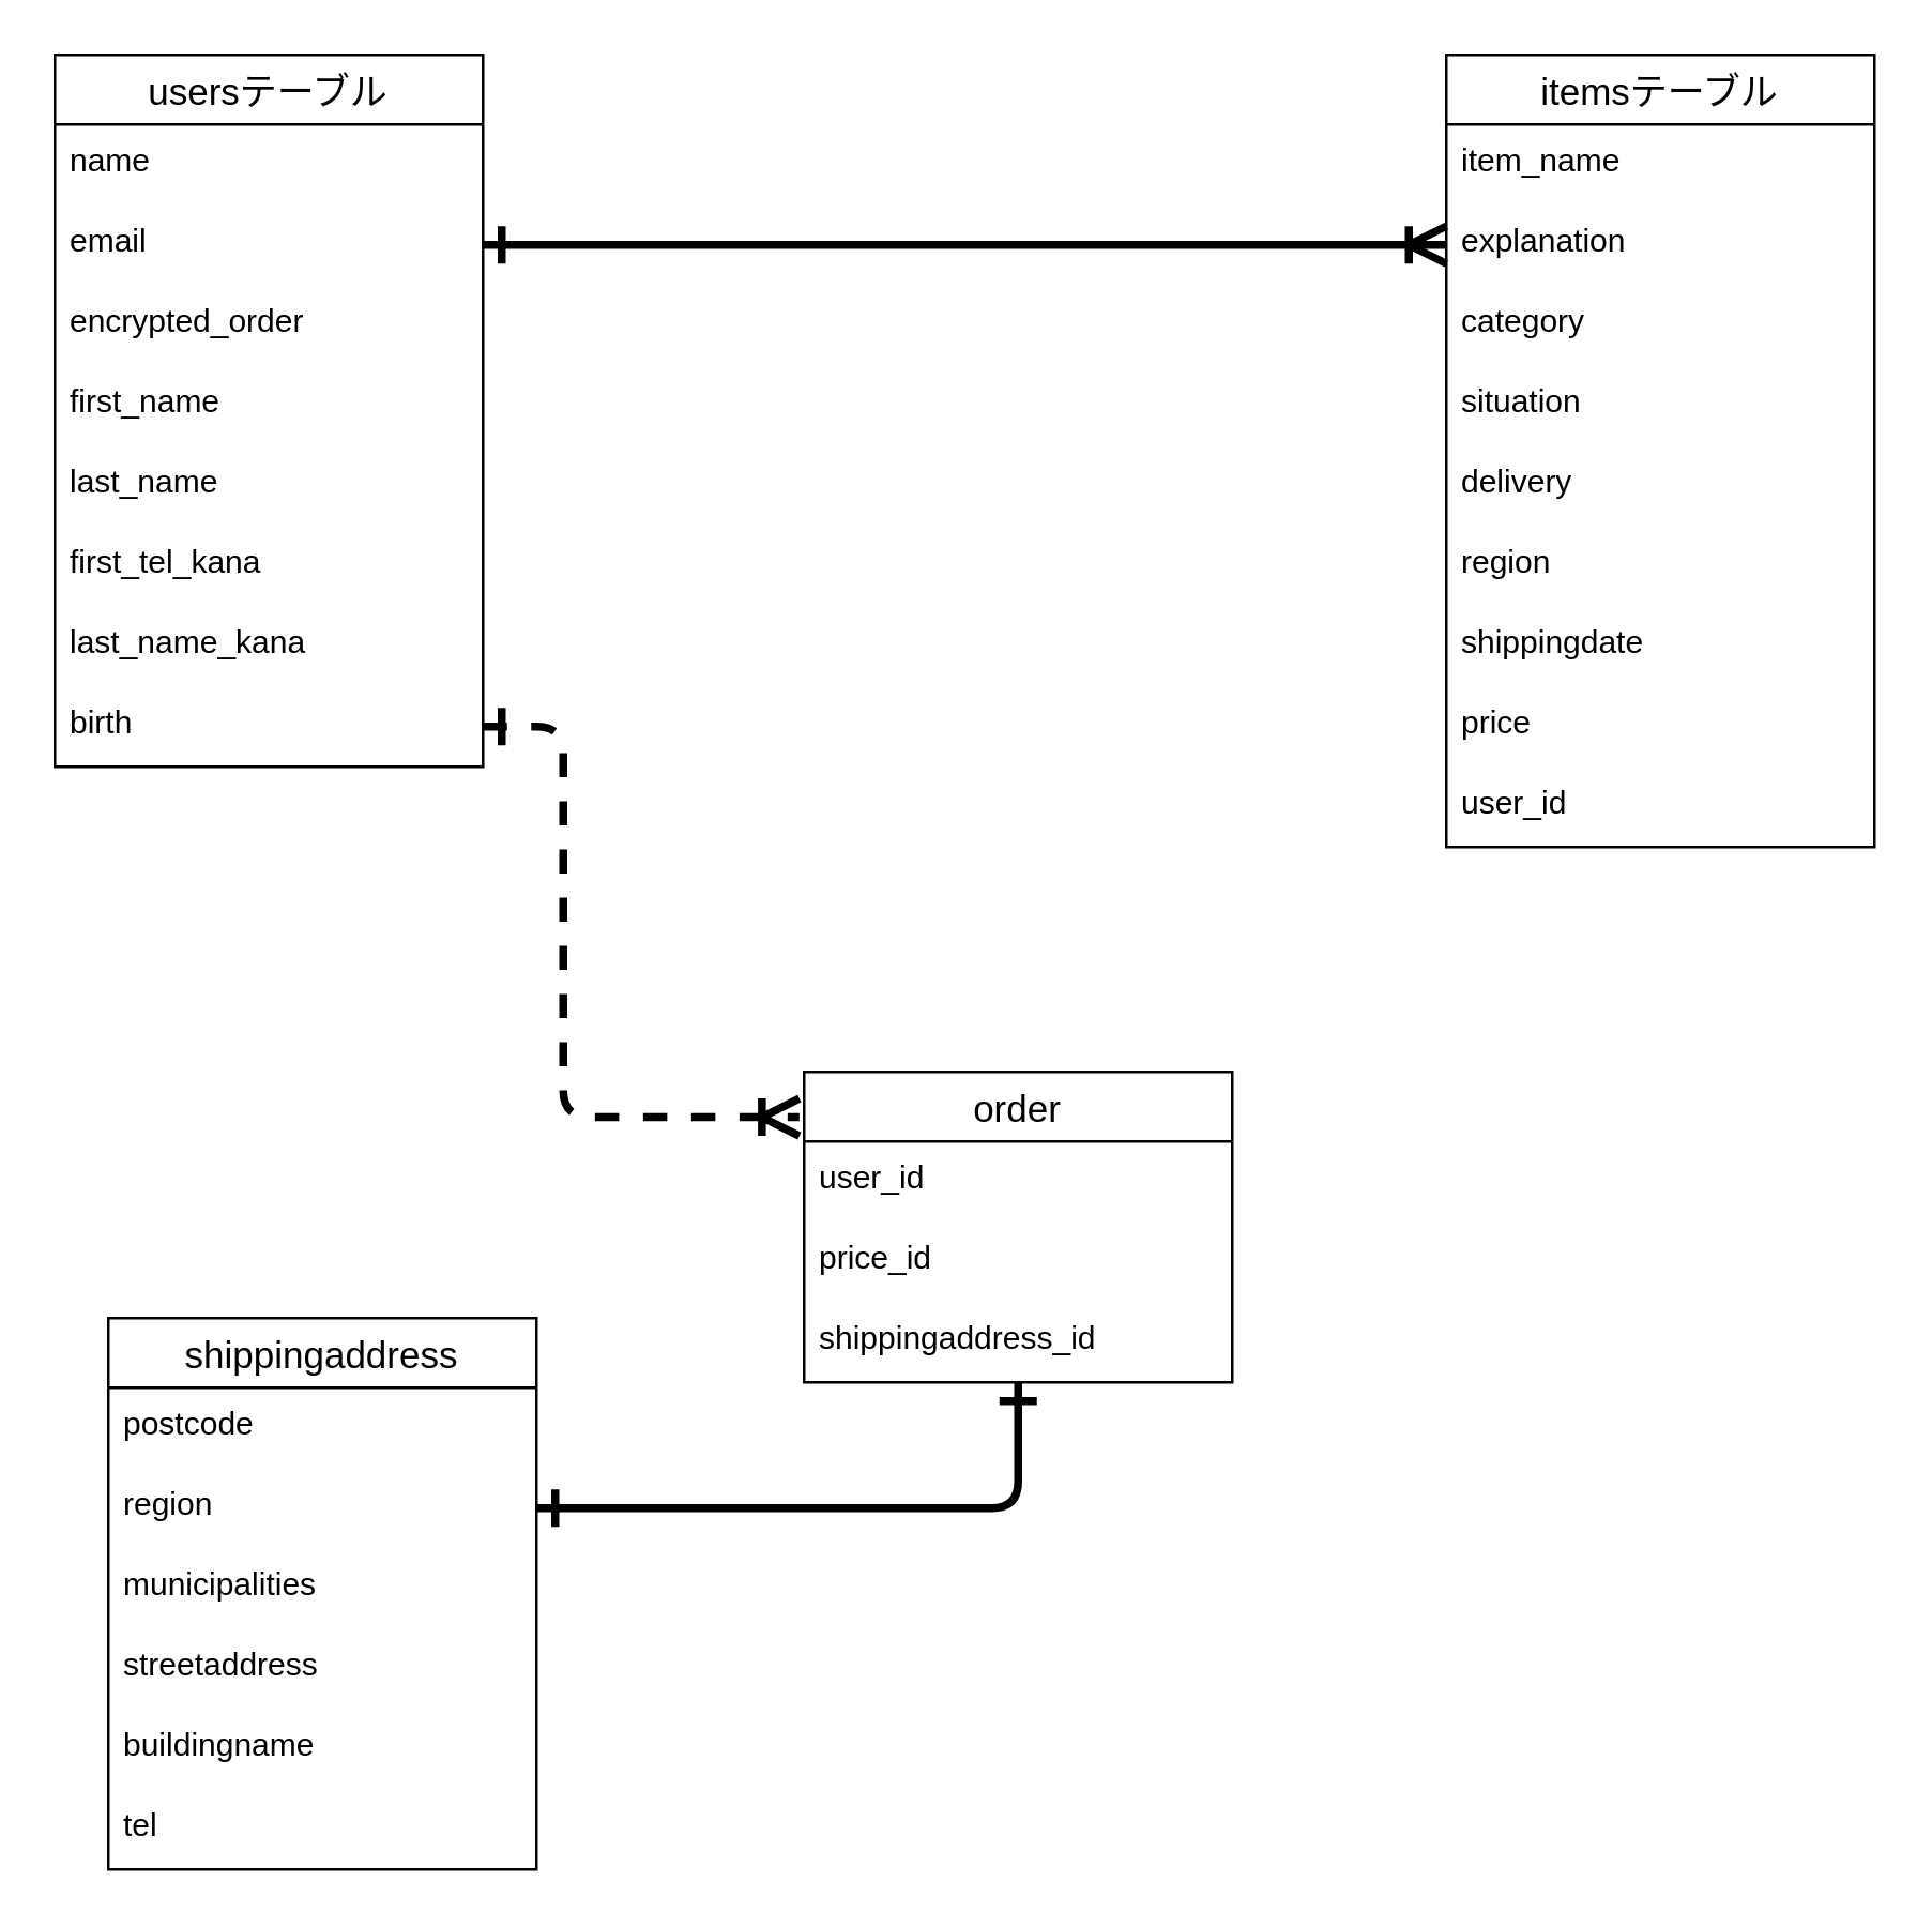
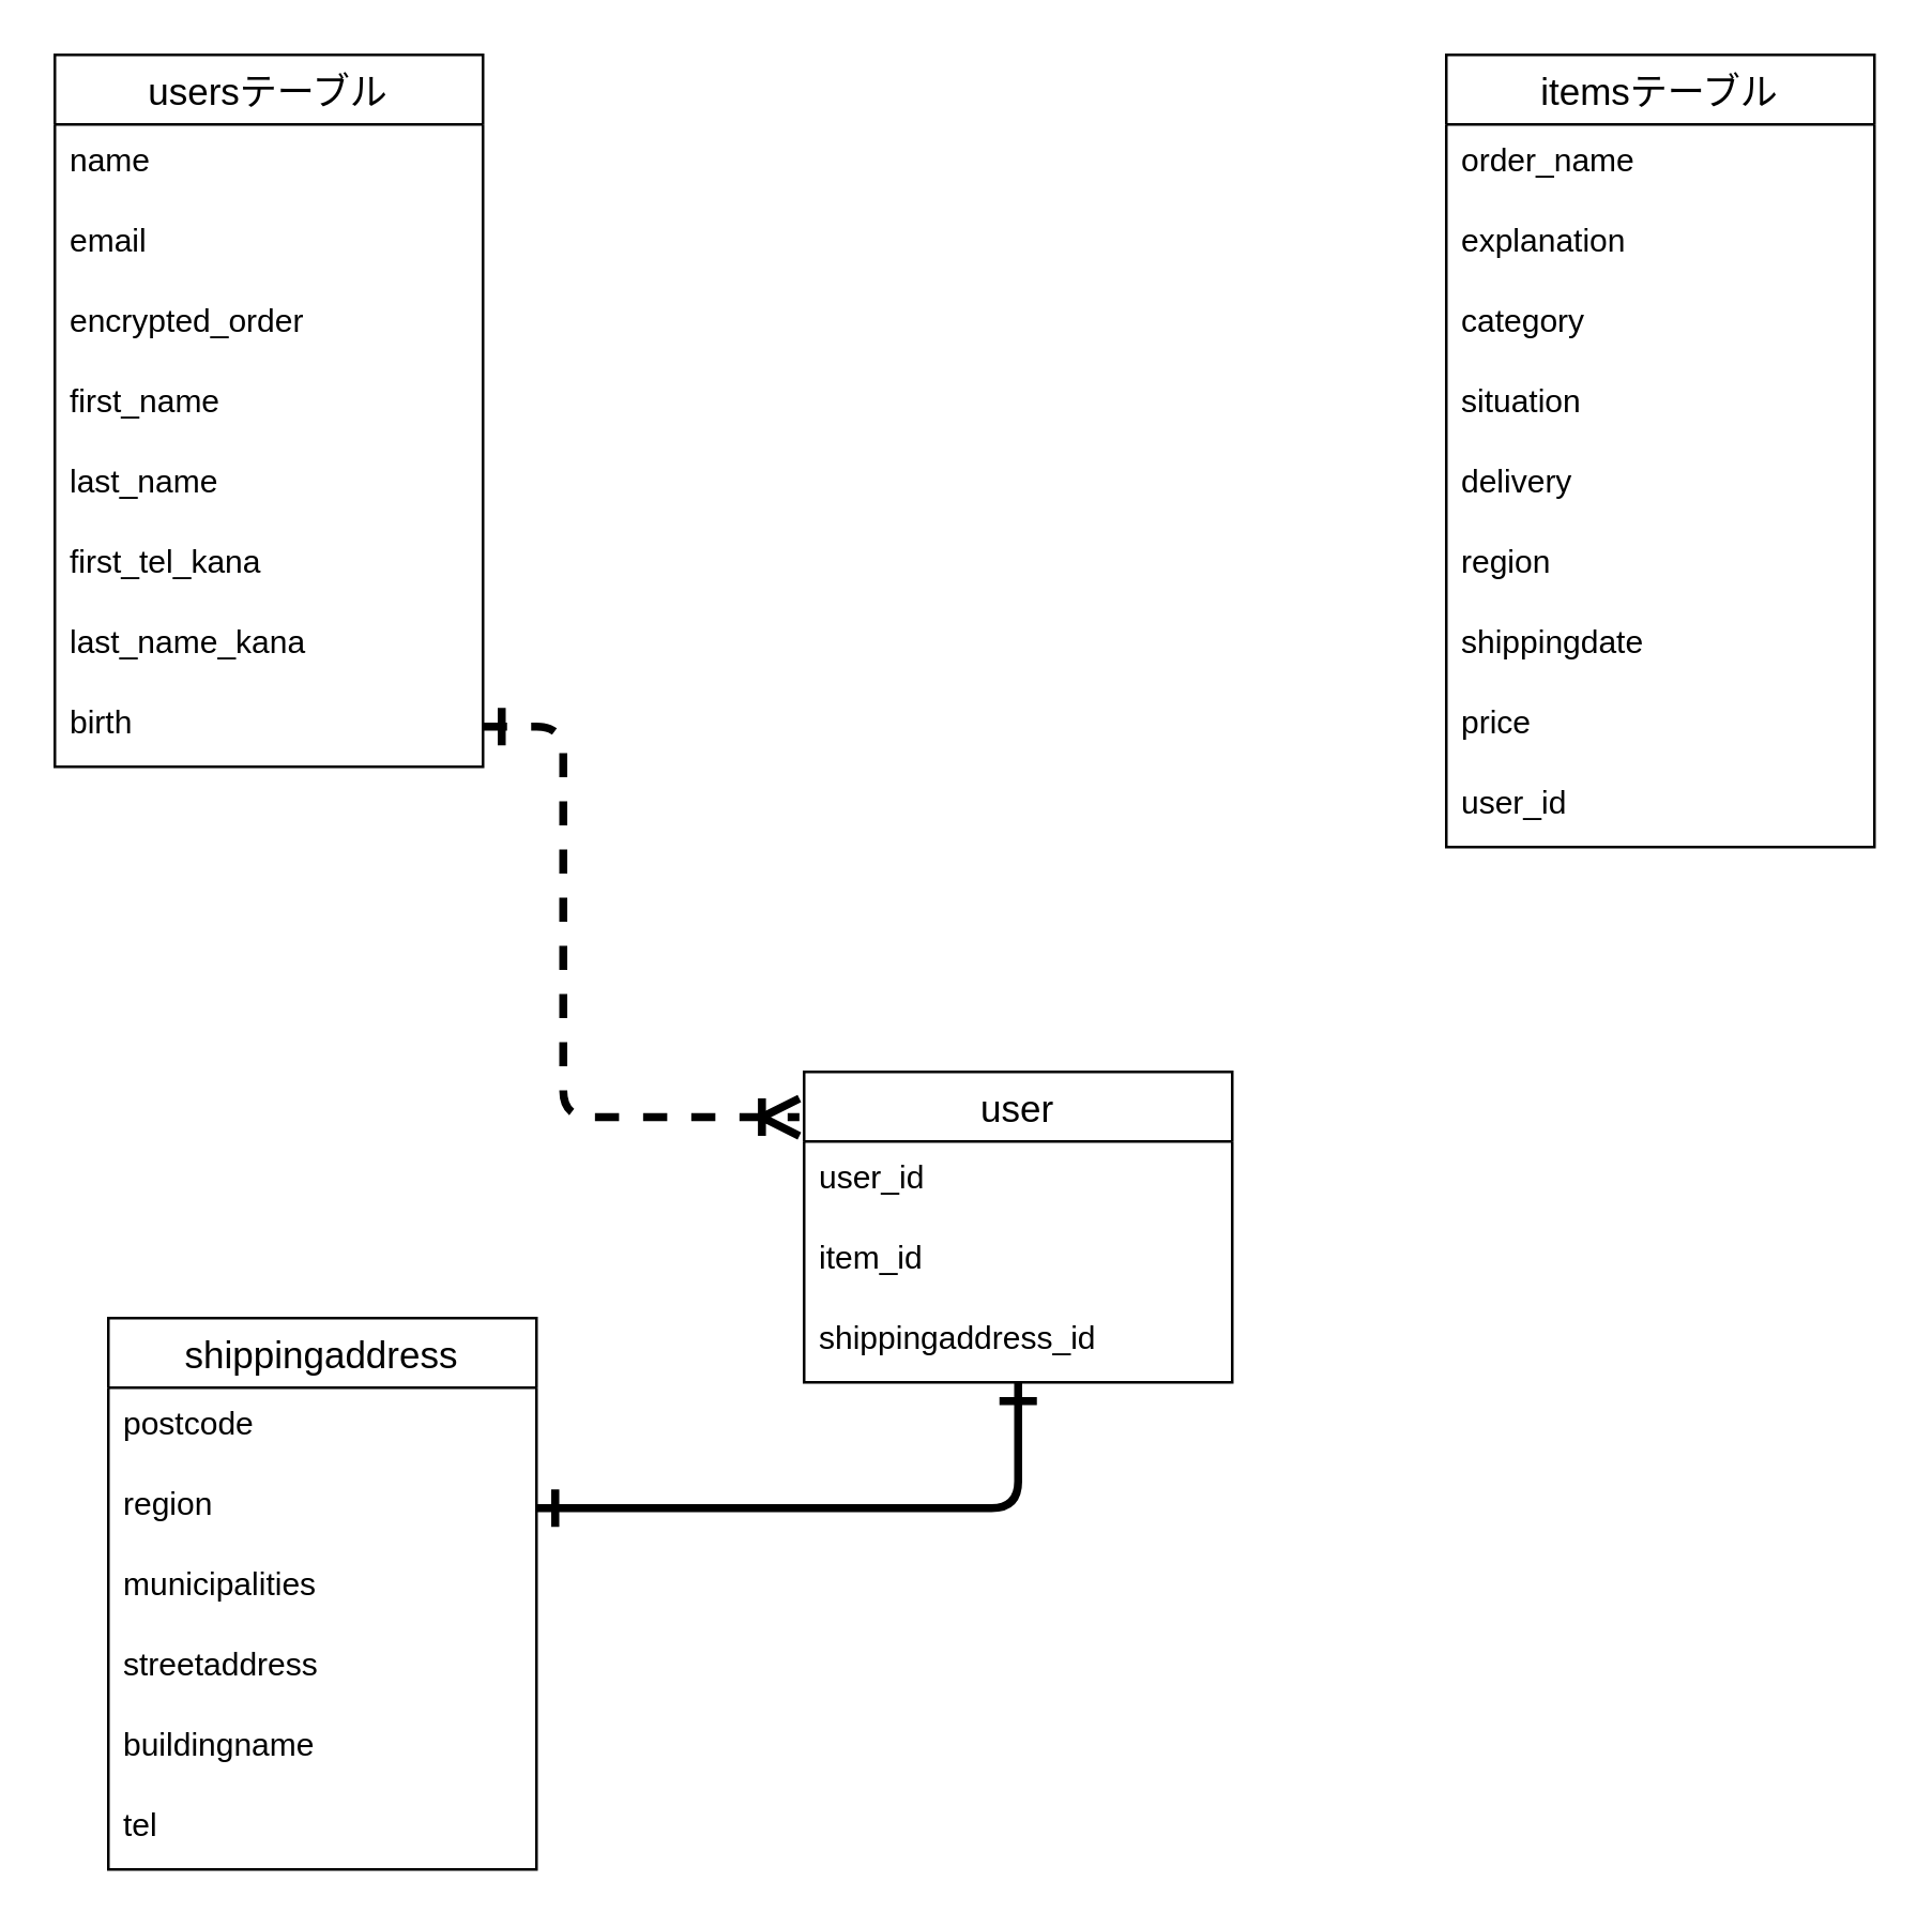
  <mxCell id="0" />
  <mxCell id="1" parent="0" />
  <mxCell id="2" value="usersテーブル" style="swimlane;fontStyle=0;childLayout=stackLayout;horizontal=1;startSize=26;horizontalStack=0;resizeParent=1;resizeParentMax=0;resizeLast=0;collapsible=1;marginBottom=0;align=center;fontSize=14;" parent="1" vertex="1"><mxGeometry x="20" width="160" height="266" as="geometry" y="20" /></mxCell>
  <mxCell id="3" value="name" style="text;strokeColor=none;fillColor=none;spacingLeft=4;spacingRight=4;overflow=hidden;rotatable=0;points=[[0,0.5],[1,0.5]];portConstraint=eastwest;fontSize=12;" parent="2" vertex="1"><mxGeometry y="26" width="160" height="30" as="geometry" /></mxCell>
  <mxCell id="4" value="email" style="text;strokeColor=none;fillColor=none;spacingLeft=4;spacingRight=4;overflow=hidden;rotatable=0;points=[[0,0.5],[1,0.5]];portConstraint=eastwest;fontSize=12;" parent="2" vertex="1"><mxGeometry y="56" width="160" height="30" as="geometry" /></mxCell>
  <mxCell id="5" value="encrypted_order" style="text;strokeColor=none;fillColor=none;spacingLeft=4;spacingRight=4;overflow=hidden;rotatable=0;points=[[0,0.5],[1,0.5]];portConstraint=eastwest;fontSize=12;" parent="2" vertex="1"><mxGeometry y="86" width="160" height="30" as="geometry" /></mxCell>
  <mxCell id="6" value="first_name" style="text;strokeColor=none;fillColor=none;spacingLeft=4;spacingRight=4;overflow=hidden;rotatable=0;points=[[0,0.5],[1,0.5]];portConstraint=eastwest;fontSize=12;" parent="2" vertex="1"><mxGeometry y="116" width="160" height="30" as="geometry" /></mxCell>
  <mxCell id="7" value="last_name" style="text;strokeColor=none;fillColor=none;spacingLeft=4;spacingRight=4;overflow=hidden;rotatable=0;points=[[0,0.5],[1,0.5]];portConstraint=eastwest;fontSize=12;" parent="2" vertex="1"><mxGeometry y="146" width="160" height="30" as="geometry" /></mxCell>
  <mxCell id="8" value="first_tel_kana" style="text;strokeColor=none;fillColor=none;spacingLeft=4;spacingRight=4;overflow=hidden;rotatable=0;points=[[0,0.5],[1,0.5]];portConstraint=eastwest;fontSize=12;" parent="2" vertex="1"><mxGeometry y="176" width="160" height="30" as="geometry" /></mxCell>
  <mxCell id="9" value="last_name_kana" style="text;strokeColor=none;fillColor=none;spacingLeft=4;spacingRight=4;overflow=hidden;rotatable=0;points=[[0,0.5],[1,0.5]];portConstraint=eastwest;fontSize=12;" parent="2" vertex="1"><mxGeometry y="206" width="160" height="30" as="geometry" /></mxCell>
  <mxCell id="10" value="birth" style="text;strokeColor=none;fillColor=none;spacingLeft=4;spacingRight=4;overflow=hidden;rotatable=0;points=[[0,0.5],[1,0.5]];portConstraint=eastwest;fontSize=12;" parent="2" vertex="1"><mxGeometry y="236" width="160" height="30" as="geometry" /></mxCell>
  <mxCell id="11" value="itemsテーブル" style="swimlane;fontStyle=0;childLayout=stackLayout;horizontal=1;startSize=26;horizontalStack=0;resizeParent=1;resizeParentMax=0;resizeLast=0;collapsible=1;marginBottom=0;align=center;fontSize=14;" parent="1" vertex="1"><mxGeometry x="540" width="160" height="296" as="geometry" y="20" /></mxCell>
- <mxCell id="12" value="item_name" style="text;strokeColor=none;fillColor=none;spacingLeft=4;spacingRight=4;overflow=hidden;rotatable=0;points=[[0,0.5],[1,0.5]];portConstraint=eastwest;fontSize=12;" parent="11" vertex="1"><mxGeometry y="26" width="160" height="30" as="geometry" /></mxCell>
+ <mxCell id="12" value="order_name" style="text;strokeColor=none;fillColor=none;spacingLeft=4;spacingRight=4;overflow=hidden;rotatable=0;points=[[0,0.5],[1,0.5]];portConstraint=eastwest;fontSize=12;" parent="11" vertex="1"><mxGeometry y="26" width="160" height="30" as="geometry" /></mxCell>
  <mxCell id="13" value="explanation" style="text;strokeColor=none;fillColor=none;spacingLeft=4;spacingRight=4;overflow=hidden;rotatable=0;points=[[0,0.5],[1,0.5]];portConstraint=eastwest;fontSize=12;" parent="11" vertex="1"><mxGeometry y="56" width="160" height="30" as="geometry" /></mxCell>
  <mxCell id="14" value="category" style="text;strokeColor=none;fillColor=none;spacingLeft=4;spacingRight=4;overflow=hidden;rotatable=0;points=[[0,0.5],[1,0.5]];portConstraint=eastwest;fontSize=12;" parent="11" vertex="1"><mxGeometry y="86" width="160" height="30" as="geometry" /></mxCell>
  <mxCell id="15" value="situation" style="text;strokeColor=none;fillColor=none;spacingLeft=4;spacingRight=4;overflow=hidden;rotatable=0;points=[[0,0.5],[1,0.5]];portConstraint=eastwest;fontSize=12;" parent="11" vertex="1"><mxGeometry y="116" width="160" height="30" as="geometry" /></mxCell>
  <mxCell id="16" value="delivery" style="text;strokeColor=none;fillColor=none;spacingLeft=4;spacingRight=4;overflow=hidden;rotatable=0;points=[[0,0.5],[1,0.5]];portConstraint=eastwest;fontSize=12;" parent="11" vertex="1"><mxGeometry y="146" width="160" height="30" as="geometry" /></mxCell>
  <mxCell id="17" value="region" style="text;strokeColor=none;fillColor=none;spacingLeft=4;spacingRight=4;overflow=hidden;rotatable=0;points=[[0,0.5],[1,0.5]];portConstraint=eastwest;fontSize=12;" parent="11" vertex="1"><mxGeometry y="176" width="160" height="30" as="geometry" /></mxCell>
  <mxCell id="18" value="shippingdate" style="text;strokeColor=none;fillColor=none;spacingLeft=4;spacingRight=4;overflow=hidden;rotatable=0;points=[[0,0.5],[1,0.5]];portConstraint=eastwest;fontSize=12;" parent="11" vertex="1"><mxGeometry y="206" width="160" height="30" as="geometry" /></mxCell>
  <mxCell id="19" value="price" style="text;strokeColor=none;fillColor=none;spacingLeft=4;spacingRight=4;overflow=hidden;rotatable=0;points=[[0,0.5],[1,0.5]];portConstraint=eastwest;fontSize=12;" parent="11" vertex="1"><mxGeometry y="236" width="160" height="30" as="geometry" /></mxCell>
  <mxCell id="20" value="user_id" style="text;strokeColor=none;fillColor=none;spacingLeft=4;spacingRight=4;overflow=hidden;rotatable=0;points=[[0,0.5],[1,0.5]];portConstraint=eastwest;fontSize=12;" parent="11" vertex="1"><mxGeometry y="266" width="160" height="30" as="geometry" /></mxCell>
  <mxCell id="21" style="edgeStyle=elbowEdgeStyle;html=1;exitX=0.5;exitY=1;exitDx=0;exitDy=0;fontSize=34;startArrow=ERone;startFill=0;endArrow=ERone;endFill=0;strokeWidth=3;endSize=10;startSize=10;entryX=1;entryY=0.5;entryDx=0;entryDy=0;" parent="1" source="22" target="28" edge="1"><mxGeometry relative="1" as="geometry"><mxPoint x="350" y="590" as="targetPoint" /><Array as="points"><mxPoint x="380" y="570" /></Array></mxGeometry></mxCell>
- <mxCell id="22" value="order" style="swimlane;fontStyle=0;childLayout=stackLayout;horizontal=1;startSize=26;horizontalStack=0;resizeParent=1;resizeParentMax=0;resizeLast=0;collapsible=1;marginBottom=0;align=center;fontSize=14;" parent="1" vertex="1"><mxGeometry x="300" y="400" width="160" height="116" as="geometry" /></mxCell>
+ <mxCell id="22" value="user" style="swimlane;fontStyle=0;childLayout=stackLayout;horizontal=1;startSize=26;horizontalStack=0;resizeParent=1;resizeParentMax=0;resizeLast=0;collapsible=1;marginBottom=0;align=center;fontSize=14;" parent="1" vertex="1"><mxGeometry x="300" y="400" width="160" height="116" as="geometry" /></mxCell>
  <mxCell id="23" value="user_id" style="text;strokeColor=none;fillColor=none;spacingLeft=4;spacingRight=4;overflow=hidden;rotatable=0;points=[[0,0.5],[1,0.5]];portConstraint=eastwest;fontSize=12;" parent="22" vertex="1"><mxGeometry y="26" width="160" height="30" as="geometry" /></mxCell>
- <mxCell id="24" value="price_id" style="text;strokeColor=none;fillColor=none;spacingLeft=4;spacingRight=4;overflow=hidden;rotatable=0;points=[[0,0.5],[1,0.5]];portConstraint=eastwest;fontSize=12;" parent="22" vertex="1"><mxGeometry y="56" width="160" height="30" as="geometry" /></mxCell>
+ <mxCell id="24" value="item_id" style="text;strokeColor=none;fillColor=none;spacingLeft=4;spacingRight=4;overflow=hidden;rotatable=0;points=[[0,0.5],[1,0.5]];portConstraint=eastwest;fontSize=12;" parent="22" vertex="1"><mxGeometry y="56" width="160" height="30" as="geometry" /></mxCell>
  <mxCell id="25" value="shippingaddress_id" style="text;strokeColor=none;fillColor=none;spacingLeft=4;spacingRight=4;overflow=hidden;rotatable=0;points=[[0,0.5],[1,0.5]];portConstraint=eastwest;fontSize=12;" parent="22" vertex="1"><mxGeometry y="86" width="160" height="30" as="geometry" /></mxCell>
  <mxCell id="26" value="shippingaddress" style="swimlane;fontStyle=0;childLayout=stackLayout;horizontal=1;startSize=26;horizontalStack=0;resizeParent=1;resizeParentMax=0;resizeLast=0;collapsible=1;marginBottom=0;align=center;fontSize=14;" parent="1" vertex="1"><mxGeometry x="40" y="492" width="160" height="206" as="geometry" /></mxCell>
  <mxCell id="27" value="postcode" style="text;strokeColor=none;fillColor=none;spacingLeft=4;spacingRight=4;overflow=hidden;rotatable=0;points=[[0,0.5],[1,0.5]];portConstraint=eastwest;fontSize=12;" parent="26" vertex="1"><mxGeometry y="26" width="160" height="30" as="geometry" /></mxCell>
  <mxCell id="28" value="region" style="text;strokeColor=none;fillColor=none;spacingLeft=4;spacingRight=4;overflow=hidden;rotatable=0;points=[[0,0.5],[1,0.5]];portConstraint=eastwest;fontSize=12;" parent="26" vertex="1"><mxGeometry y="56" width="160" height="30" as="geometry" /></mxCell>
  <mxCell id="29" value="municipalities" style="text;strokeColor=none;fillColor=none;spacingLeft=4;spacingRight=4;overflow=hidden;rotatable=0;points=[[0,0.5],[1,0.5]];portConstraint=eastwest;fontSize=12;" parent="26" vertex="1"><mxGeometry y="86" width="160" height="30" as="geometry" /></mxCell>
  <mxCell id="30" value="streetaddress" style="text;strokeColor=none;fillColor=none;spacingLeft=4;spacingRight=4;overflow=hidden;rotatable=0;points=[[0,0.5],[1,0.5]];portConstraint=eastwest;fontSize=12;" parent="26" vertex="1"><mxGeometry y="116" width="160" height="30" as="geometry" /></mxCell>
  <mxCell id="31" value="buildingname" style="text;strokeColor=none;fillColor=none;spacingLeft=4;spacingRight=4;overflow=hidden;rotatable=0;points=[[0,0.5],[1,0.5]];portConstraint=eastwest;fontSize=12;" parent="26" vertex="1"><mxGeometry y="146" width="160" height="30" as="geometry" /></mxCell>
  <mxCell id="32" value="tel" style="text;strokeColor=none;fillColor=none;spacingLeft=4;spacingRight=4;overflow=hidden;rotatable=0;points=[[0,0.5],[1,0.5]];portConstraint=eastwest;fontSize=12;" parent="26" vertex="1"><mxGeometry y="176" width="160" height="30" as="geometry" /></mxCell>
- <mxCell id="33" style="edgeStyle=none;html=1;exitX=1;exitY=0.5;exitDx=0;exitDy=0;entryX=0;entryY=0.5;entryDx=0;entryDy=0;fontSize=34;startArrow=ERone;startFill=0;endArrow=ERoneToMany;endFill=0;strokeWidth=3;endSize=10;targetPerimeterSpacing=0;startSize=10;" parent="1" source="4" target="13" edge="1"><mxGeometry relative="1" as="geometry" /></mxCell>
  <mxCell id="34" style="edgeStyle=orthogonalEdgeStyle;html=1;exitX=1;exitY=0.5;exitDx=0;exitDy=0;entryX=-0.011;entryY=0.146;entryDx=0;entryDy=0;entryPerimeter=0;fontSize=34;endArrow=ERoneToMany;endFill=0;startArrow=ERone;startFill=0;strokeWidth=3;startSize=10;endSize=10;dashed=1;" parent="1" source="10" target="22" edge="1"><mxGeometry relative="1" as="geometry"><Array as="points"><mxPoint x="210" y="271" /><mxPoint x="210" y="417" /></Array></mxGeometry></mxCell>
